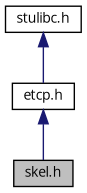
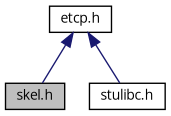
  digraph {
    fontname="Open Sans"
    node [color=black fillcolor=white fontname="Open Sans" fontsize=10 shape=record style=filled]
    edge [color=midnightblue dir=back fontname="Open Sans" fontsize=10 labelfontname=Helvetica labelfontsize=10 style=solid]
    n1 [fillcolor=grey75 fontcolor=black height=0.2 label="skel.h" width=0.4]
    n2 [height=0.2 label="etcp.h" width=0.4]
    n3 [height=0.2 label="stulibc.h" width=0.4]
    n2 -> n1
-   n3 -> n2
+   n2 -> n3
  }
